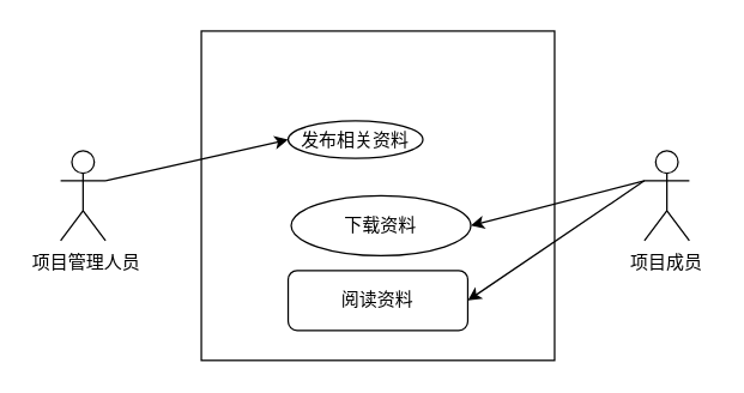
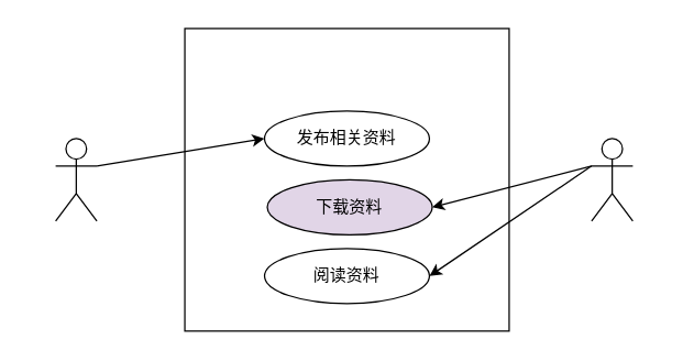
  <mxCell id="0" />
  <mxCell id="1" parent="0" />
  <mxCell id="2" value="" style="rounded=0;whiteSpace=wrap;html=1;" vertex="1" parent="1"><mxGeometry x="134" y="20" width="236" height="220" as="geometry" /></mxCell>
- <mxCell id="3" value="发布相关资料" style="ellipse;whiteSpace=wrap;html=1;" vertex="1" parent="1"><mxGeometry x="192" y="80" width="90" height="25" as="geometry" /></mxCell>
- <mxCell id="4" value="下载资料" style="ellipse;whiteSpace=wrap;html=1;" vertex="1" parent="1"><mxGeometry x="194" y="130" width="120" height="40" as="geometry" /></mxCell>
- <mxCell id="5" value="阅读资料" style="whiteSpace=wrap;html=1;rounded=1;" vertex="1" parent="1"><mxGeometry x="192" y="180" width="120" height="40" as="geometry" /></mxCell>
+ <mxCell id="3" value="发布相关资料" style="ellipse;whiteSpace=wrap;html=1;" vertex="1" parent="1"><mxGeometry x="192" y="80" width="120" height="40" as="geometry" /></mxCell>
+ <mxCell id="4" value="下载资料" style="ellipse;whiteSpace=wrap;html=1;fillColor=#e1d5e7;" vertex="1" parent="1"><mxGeometry x="194" y="130" width="120" height="40" as="geometry" /></mxCell>
+ <mxCell id="5" value="阅读资料" style="ellipse;whiteSpace=wrap;html=1;" vertex="1" parent="1"><mxGeometry x="192" y="180" width="120" height="40" as="geometry" /></mxCell>
  <mxCell id="6" value="Actor" style="shape=umlActor;verticalLabelPosition=bottom;verticalAlign=top;html=1;outlineConnect=0;fontColor=none;noLabel=1;" vertex="1" parent="1"><mxGeometry x="40" y="100" width="30" height="60" as="geometry" /></mxCell>
- <mxCell id="7" value="项目管理人员" style="text;html=1;strokeColor=none;fillColor=none;align=center;verticalAlign=middle;whiteSpace=wrap;rounded=0;" vertex="1" parent="1"><mxGeometry x="20" y="160" width="75" height="30" as="geometry" /></mxCell>
  <mxCell id="8" value="Actor" style="shape=umlActor;verticalLabelPosition=bottom;verticalAlign=top;html=1;outlineConnect=0;fontColor=none;noLabel=1;" vertex="1" parent="1"><mxGeometry x="430" y="100" width="30" height="60" as="geometry" /></mxCell>
- <mxCell id="9" value="项目成员" style="text;html=1;strokeColor=none;fillColor=none;align=center;verticalAlign=middle;whiteSpace=wrap;rounded=0;" vertex="1" parent="1"><mxGeometry x="415" y="160" width="60" height="30" as="geometry" /></mxCell>
  <mxCell id="10" value="" style="endArrow=classic;html=1;rounded=0;exitX=1;exitY=0.333;exitDx=0;exitDy=0;exitPerimeter=0;entryX=0;entryY=0.5;entryDx=0;entryDy=0;" edge="1" parent="1" source="6" target="3"><mxGeometry width="50" height="50" relative="1" as="geometry"><mxPoint x="110" y="140" as="sourcePoint" /><mxPoint x="160" y="90" as="targetPoint" /></mxGeometry></mxCell>
  <mxCell id="11" value="" style="endArrow=classic;html=1;rounded=0;exitX=0;exitY=0.333;exitDx=0;exitDy=0;exitPerimeter=0;entryX=1;entryY=0.5;entryDx=0;entryDy=0;" edge="1" parent="1" source="8" target="4"><mxGeometry width="50" height="50" relative="1" as="geometry"><mxPoint x="370" y="320" as="sourcePoint" /><mxPoint x="420" y="270" as="targetPoint" /></mxGeometry></mxCell>
  <mxCell id="12" value="" style="endArrow=classic;html=1;rounded=0;exitX=0;exitY=0.333;exitDx=0;exitDy=0;exitPerimeter=0;entryX=1;entryY=0.5;entryDx=0;entryDy=0;" edge="1" parent="1" source="8" target="5"><mxGeometry width="50" height="50" relative="1" as="geometry"><mxPoint x="390" y="290" as="sourcePoint" /><mxPoint x="440" y="240" as="targetPoint" /></mxGeometry></mxCell>
